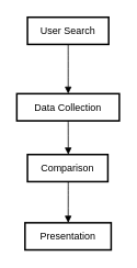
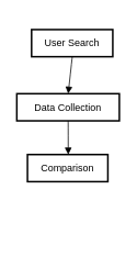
  <mxCell id="0" />
  <mxCell id="1" parent="0" />
- <mxCell id="2" value="User Search" style="whiteSpace=wrap;strokeWidth=2;" vertex="1" parent="1"><mxGeometry x="33" y="20" width="99" height="33" as="geometry" /></mxCell>
+ <mxCell id="2" value="User Search" style="whiteSpace=wrap;strokeWidth=2;" vertex="1" parent="1"><mxGeometry x="38" y="35" width="99" height="33" as="geometry" /></mxCell>
  <mxCell id="3" value="Data Collection" style="whiteSpace=wrap;strokeWidth=2;" vertex="1" parent="1"><mxGeometry x="20" y="113" width="125" height="33" as="geometry" /></mxCell>
  <mxCell id="4" value="Comparison" style="whiteSpace=wrap;strokeWidth=2;" vertex="1" parent="1"><mxGeometry x="33" y="187" width="98" height="33" as="geometry" /></mxCell>
- <mxCell id="5" value="Presentation" style="whiteSpace=wrap;strokeWidth=2;" vertex="1" parent="1"><mxGeometry x="30" y="270" width="105" height="33" as="geometry" /></mxCell>
  <mxCell id="6" value="" style="curved=1;startArrow=none;endArrow=block;exitX=0.501;exitY=1.012;entryX=0.501;entryY=0.012;rounded=0;" edge="1" parent="1" source="2" target="3"><mxGeometry relative="1" as="geometry"><Array as="points" /></mxGeometry></mxCell>
  <mxCell id="7" value="" style="curved=1;startArrow=none;endArrow=block;exitX=0.501;exitY=1.024;entryX=0.507;entryY=-0.006;rounded=0;" edge="1" parent="1" source="3" target="4"><mxGeometry relative="1" as="geometry"><Array as="points" /></mxGeometry></mxCell>
- <mxCell id="8" value="" style="curved=1;startArrow=none;endArrow=block;exitX=0.507;exitY=1.006;entryX=0.501;entryY=0.006;rounded=0;" edge="1" parent="1" source="4" target="5"><mxGeometry relative="1" as="geometry"><Array as="points" /></mxGeometry></mxCell>
